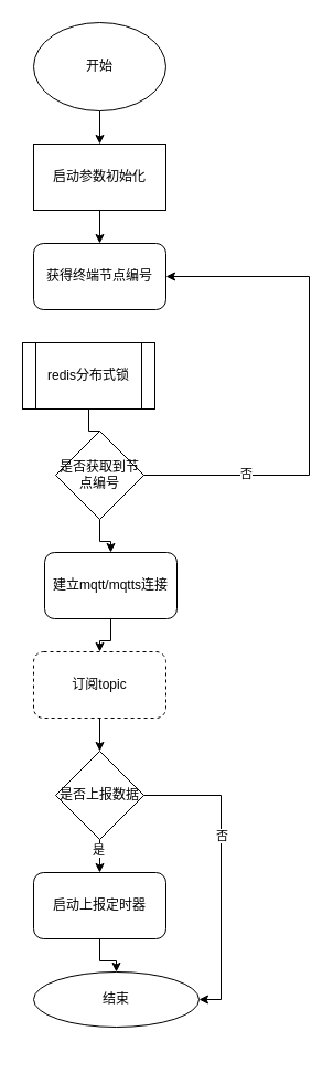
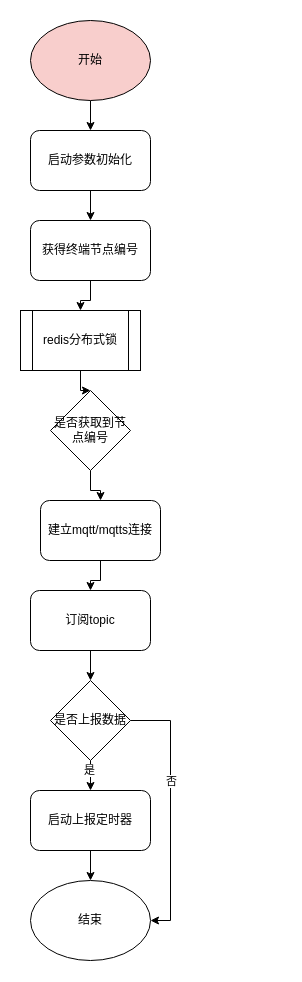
  <mxCell id="0" />
  <mxCell id="1" parent="0" />
  <mxCell id="2" value="" style="edgeStyle=orthogonalEdgeStyle;rounded=0;orthogonalLoop=1;jettySize=auto;html=1;" edge="1" parent="1" source="3" target="11"><mxGeometry relative="1" as="geometry" /></mxCell>
- <mxCell id="3" value="开始" style="ellipse;whiteSpace=wrap;html=1;" vertex="1" parent="1"><mxGeometry x="30" y="20" width="120" height="80" as="geometry" /></mxCell>
+ <mxCell id="3" value="开始" style="ellipse;whiteSpace=wrap;html=1;fillColor=#f8cecc;" vertex="1" parent="1"><mxGeometry x="30" y="20" width="120" height="80" as="geometry" /></mxCell>
+ <mxCell id="4" value="" style="edgeStyle=orthogonalEdgeStyle;rounded=0;orthogonalLoop=1;jettySize=auto;html=1;" edge="1" parent="1" source="5" target="13"><mxGeometry relative="1" as="geometry" /></mxCell>
  <mxCell id="5" value="获得终端节点编号" style="rounded=1;whiteSpace=wrap;html=1;" vertex="1" parent="1"><mxGeometry x="30" y="220" width="120" height="60" as="geometry" /></mxCell>
- <mxCell id="6" style="edgeStyle=orthogonalEdgeStyle;rounded=0;orthogonalLoop=1;jettySize=auto;html=1;exitX=1;exitY=0.5;exitDx=0;exitDy=0;entryX=1;entryY=0.5;entryDx=0;entryDy=0;" edge="1" parent="1" source="9" target="5"><mxGeometry relative="1" as="geometry"><Array as="points"><mxPoint x="280" y="430" /><mxPoint x="280" y="250" /></Array></mxGeometry></mxCell>
- <mxCell id="7" value="否" style="edgeLabel;html=1;align=center;verticalAlign=middle;resizable=0;points=[];" vertex="1" connectable="0" parent="6"><mxGeometry x="-0.6" y="2" relative="1" as="geometry"><mxPoint as="offset" /></mxGeometry></mxCell>
  <mxCell id="8" value="" style="edgeStyle=orthogonalEdgeStyle;rounded=0;orthogonalLoop=1;jettySize=auto;html=1;" edge="1" parent="1" source="9" target="15"><mxGeometry relative="1" as="geometry" /></mxCell>
  <mxCell id="9" value="是否获取到节点编号" style="rhombus;whiteSpace=wrap;html=1;" vertex="1" parent="1"><mxGeometry x="50" y="390" width="80" height="80" as="geometry" /></mxCell>
  <mxCell id="10" value="" style="edgeStyle=orthogonalEdgeStyle;rounded=0;orthogonalLoop=1;jettySize=auto;html=1;" edge="1" parent="1" source="11" target="5"><mxGeometry relative="1" as="geometry" /></mxCell>
- <mxCell id="11" value="启动参数初始化" style="whiteSpace=wrap;html=1;rounded=0;" vertex="1" parent="1"><mxGeometry x="30" y="130" width="120" height="60" as="geometry" /></mxCell>
- <mxCell id="12" value="" style="edgeStyle=orthogonalEdgeStyle;rounded=0;orthogonalLoop=1;jettySize=auto;html=1;endArrow=none;" edge="1" parent="1" source="13" target="9"><mxGeometry relative="1" as="geometry" /></mxCell>
+ <mxCell id="11" value="启动参数初始化" style="rounded=1;whiteSpace=wrap;html=1;" vertex="1" parent="1"><mxGeometry x="30" y="130" width="120" height="60" as="geometry" /></mxCell>
+ <mxCell id="12" value="" style="edgeStyle=orthogonalEdgeStyle;rounded=0;orthogonalLoop=1;jettySize=auto;html=1;" edge="1" parent="1" source="13" target="9"><mxGeometry relative="1" as="geometry" /></mxCell>
  <mxCell id="13" value="&lt;span&gt;redis分布式锁&lt;/span&gt;" style="shape=process;whiteSpace=wrap;html=1;backgroundOutline=1;" vertex="1" parent="1"><mxGeometry x="20" y="310" width="120" height="60" as="geometry" /></mxCell>
  <mxCell id="14" value="" style="edgeStyle=orthogonalEdgeStyle;rounded=0;orthogonalLoop=1;jettySize=auto;html=1;" edge="1" parent="1" source="15" target="17"><mxGeometry relative="1" as="geometry" /></mxCell>
  <mxCell id="15" value="建立mqtt/mqtts连接" style="rounded=1;whiteSpace=wrap;html=1;" vertex="1" parent="1"><mxGeometry x="40" y="500" width="120" height="60" as="geometry" /></mxCell>
  <mxCell id="16" value="" style="edgeStyle=orthogonalEdgeStyle;rounded=0;orthogonalLoop=1;jettySize=auto;html=1;" edge="1" parent="1" source="17" target="22"><mxGeometry relative="1" as="geometry" /></mxCell>
- <mxCell id="17" value="订阅topic" style="rounded=1;whiteSpace=wrap;html=1;dashed=1;" vertex="1" parent="1"><mxGeometry x="30" y="590" width="120" height="60" as="geometry" /></mxCell>
+ <mxCell id="17" value="订阅topic" style="rounded=1;whiteSpace=wrap;html=1;" vertex="1" parent="1"><mxGeometry x="30" y="590" width="120" height="60" as="geometry" /></mxCell>
  <mxCell id="18" value="" style="edgeStyle=orthogonalEdgeStyle;rounded=0;orthogonalLoop=1;jettySize=auto;html=1;" edge="1" parent="1" source="22" target="24"><mxGeometry relative="1" as="geometry" /></mxCell>
  <mxCell id="19" value="是" style="edgeLabel;html=1;align=center;verticalAlign=middle;resizable=0;points=[];" vertex="1" connectable="0" parent="18"><mxGeometry x="-0.64" y="-2" relative="1" as="geometry"><mxPoint as="offset" /></mxGeometry></mxCell>
  <mxCell id="20" style="edgeStyle=orthogonalEdgeStyle;rounded=0;orthogonalLoop=1;jettySize=auto;html=1;exitX=1;exitY=0.5;exitDx=0;exitDy=0;entryX=1;entryY=0.5;entryDx=0;entryDy=0;" edge="1" parent="1" source="22" target="25"><mxGeometry relative="1" as="geometry" /></mxCell>
  <mxCell id="21" value="否" style="edgeLabel;html=1;align=center;verticalAlign=middle;resizable=0;points=[];" vertex="1" connectable="0" parent="20"><mxGeometry x="-0.231" relative="1" as="geometry"><mxPoint as="offset" /></mxGeometry></mxCell>
  <mxCell id="22" value="是否上报数据" style="rhombus;whiteSpace=wrap;html=1;" vertex="1" parent="1"><mxGeometry x="50" y="680" width="80" height="80" as="geometry" /></mxCell>
  <mxCell id="23" value="" style="edgeStyle=orthogonalEdgeStyle;rounded=0;orthogonalLoop=1;jettySize=auto;html=1;" edge="1" parent="1" source="24" target="25"><mxGeometry relative="1" as="geometry" /></mxCell>
  <mxCell id="24" value="启动上报定时器" style="rounded=1;whiteSpace=wrap;html=1;" vertex="1" parent="1"><mxGeometry x="30" y="790" width="120" height="60" as="geometry" /></mxCell>
- <mxCell id="25" value="结束" style="ellipse;whiteSpace=wrap;html=1;" vertex="1" parent="1"><mxGeometry x="30" y="880" width="150" height="50" as="geometry" /></mxCell>
+ <mxCell id="25" value="结束" style="ellipse;whiteSpace=wrap;html=1;" vertex="1" parent="1"><mxGeometry x="30" y="880" width="120" height="80" as="geometry" /></mxCell>
